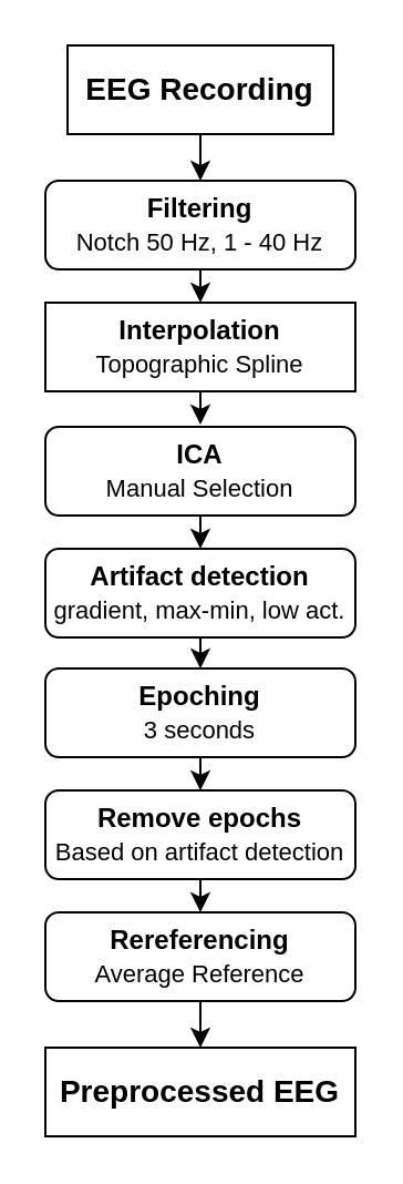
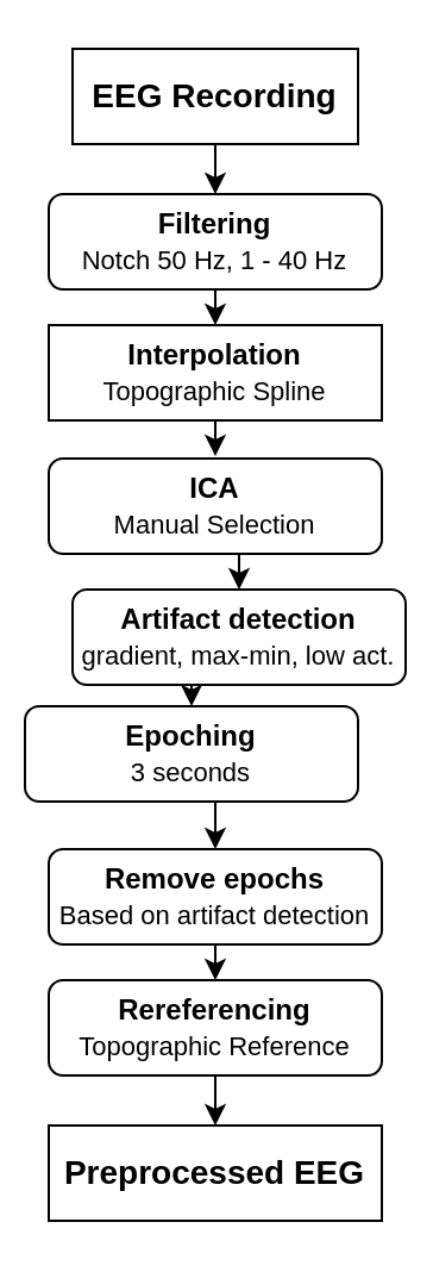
  <mxCell id="0" />
  <mxCell id="1" parent="0" />
  <mxCell id="2" style="edgeStyle=orthogonalEdgeStyle;rounded=0;orthogonalLoop=1;jettySize=auto;html=1;exitX=0.5;exitY=1;exitDx=0;exitDy=0;entryX=0.5;entryY=0;entryDx=0;entryDy=0;" parent="1" source="3" target="5" edge="1"><mxGeometry relative="1" as="geometry" /></mxCell>
  <mxCell id="3" value="&lt;font style=&quot;font-size: 14px;&quot;&gt;&lt;b&gt;EEG Recording&lt;/b&gt;&lt;/font&gt;" style="rounded=0;whiteSpace=wrap;html=1;shadow=0;" parent="1" vertex="1"><mxGeometry x="30" y="20" width="120" height="40" as="geometry" /></mxCell>
  <mxCell id="4" style="edgeStyle=orthogonalEdgeStyle;rounded=0;orthogonalLoop=1;jettySize=auto;html=1;exitX=0.5;exitY=1;exitDx=0;exitDy=0;entryX=0.5;entryY=0;entryDx=0;entryDy=0;" parent="1" source="5" target="7" edge="1"><mxGeometry relative="1" as="geometry" /></mxCell>
  <mxCell id="5" value="&lt;b&gt;Filtering&lt;/b&gt;&lt;font style=&quot;font-size: 6px;&quot;&gt;&lt;br&gt;&lt;/font&gt;&lt;font style=&quot;font-size: 11px;&quot;&gt;Notch 50 Hz, 1 - 40 Hz&lt;/font&gt;" style="rounded=1;whiteSpace=wrap;html=1;" parent="1" vertex="1"><mxGeometry x="20" y="81" width="140" height="40" as="geometry" /></mxCell>
  <mxCell id="6" style="edgeStyle=orthogonalEdgeStyle;rounded=0;orthogonalLoop=1;jettySize=auto;html=1;exitX=0.5;exitY=1;exitDx=0;exitDy=0;" edge="1" parent="1" source="7"><mxGeometry relative="1" as="geometry"><mxPoint x="90" y="191" as="targetPoint" /></mxGeometry></mxCell>
  <mxCell id="7" value="&lt;b&gt;Interpolation&lt;/b&gt;&lt;font style=&quot;font-size: 6px;&quot;&gt;&lt;br&gt;&lt;/font&gt;&lt;font style=&quot;font-size: 11px;&quot;&gt;Topographic Spline&lt;/font&gt;" style="whiteSpace=wrap;html=1;rounded=0;" parent="1" vertex="1"><mxGeometry x="20" y="136" width="140" height="40" as="geometry" /></mxCell>
  <mxCell id="8" style="edgeStyle=orthogonalEdgeStyle;rounded=0;orthogonalLoop=1;jettySize=auto;html=1;exitX=0.5;exitY=1;exitDx=0;exitDy=0;entryX=0.5;entryY=0;entryDx=0;entryDy=0;" parent="1" source="9" target="11" edge="1"><mxGeometry relative="1" as="geometry" /></mxCell>
  <mxCell id="9" value="&lt;b&gt;ICA&lt;/b&gt;&lt;font style=&quot;font-size: 6px;&quot;&gt;&lt;br&gt;&lt;/font&gt;&lt;font style=&quot;font-size: 11px;&quot;&gt;Manual Selection&lt;/font&gt;" style="rounded=1;whiteSpace=wrap;html=1;" parent="1" vertex="1"><mxGeometry x="20" y="192" width="140" height="40" as="geometry" /></mxCell>
  <mxCell id="10" style="edgeStyle=orthogonalEdgeStyle;rounded=0;orthogonalLoop=1;jettySize=auto;html=1;exitX=0.5;exitY=1;exitDx=0;exitDy=0;entryX=0.5;entryY=0;entryDx=0;entryDy=0;" parent="1" source="11" target="13" edge="1"><mxGeometry relative="1" as="geometry" /></mxCell>
- <mxCell id="11" value="&lt;b&gt;Artifact detection&lt;/b&gt;&lt;font style=&quot;font-size: 6px;&quot;&gt;&lt;br&gt;&lt;/font&gt;&lt;font style=&quot;font-size: 11px;&quot;&gt;gradient, max-min, low act.&lt;/font&gt;" style="rounded=1;whiteSpace=wrap;html=1;" parent="1" vertex="1"><mxGeometry x="20" y="247" width="140" height="40" as="geometry" /></mxCell>
+ <mxCell id="11" value="&lt;b&gt;Artifact detection&lt;/b&gt;&lt;font style=&quot;font-size: 6px;&quot;&gt;&lt;br&gt;&lt;/font&gt;&lt;font style=&quot;font-size: 11px;&quot;&gt;gradient, max-min, low act.&lt;/font&gt;" style="rounded=1;whiteSpace=wrap;html=1;" parent="1" vertex="1"><mxGeometry x="30" y="247" width="140" height="40" as="geometry" /></mxCell>
  <mxCell id="12" style="edgeStyle=orthogonalEdgeStyle;rounded=0;orthogonalLoop=1;jettySize=auto;html=1;exitX=0.5;exitY=1;exitDx=0;exitDy=0;entryX=0.5;entryY=0;entryDx=0;entryDy=0;" parent="1" source="13" target="15" edge="1"><mxGeometry relative="1" as="geometry" /></mxCell>
- <mxCell id="13" value="&lt;b&gt;Epoching&lt;/b&gt;&lt;font style=&quot;font-size: 6px;&quot;&gt;&lt;br&gt;&lt;/font&gt;&lt;font style=&quot;font-size: 11px;&quot;&gt;3 seconds&lt;/font&gt;" style="rounded=1;whiteSpace=wrap;html=1;" parent="1" vertex="1"><mxGeometry x="20" y="301" width="140" height="40" as="geometry" /></mxCell>
+ <mxCell id="13" value="&lt;b&gt;Epoching&lt;/b&gt;&lt;font style=&quot;font-size: 6px;&quot;&gt;&lt;br&gt;&lt;/font&gt;&lt;font style=&quot;font-size: 11px;&quot;&gt;3 seconds&lt;/font&gt;" style="rounded=1;whiteSpace=wrap;html=1;" parent="1" vertex="1"><mxGeometry x="10" y="296" width="140" height="40" as="geometry" /></mxCell>
  <mxCell id="14" style="edgeStyle=orthogonalEdgeStyle;rounded=0;orthogonalLoop=1;jettySize=auto;html=1;exitX=0.5;exitY=1;exitDx=0;exitDy=0;entryX=0.5;entryY=0;entryDx=0;entryDy=0;" parent="1" source="15" target="17" edge="1"><mxGeometry relative="1" as="geometry" /></mxCell>
  <mxCell id="15" value="&lt;b&gt;Remove epochs&lt;/b&gt;&lt;font style=&quot;font-size: 6px;&quot;&gt;&lt;br&gt;&lt;/font&gt;&lt;font style=&quot;font-size: 11px;&quot;&gt;Based on artifact detection&lt;/font&gt;" style="rounded=1;whiteSpace=wrap;html=1;" parent="1" vertex="1"><mxGeometry x="20" y="356" width="140" height="40" as="geometry" /></mxCell>
  <mxCell id="16" style="edgeStyle=orthogonalEdgeStyle;rounded=0;orthogonalLoop=1;jettySize=auto;html=1;exitX=0.5;exitY=1;exitDx=0;exitDy=0;entryX=0.5;entryY=0;entryDx=0;entryDy=0;" edge="1" parent="1" source="17" target="18"><mxGeometry relative="1" as="geometry" /></mxCell>
- <mxCell id="17" value="&lt;b&gt;Rereferencing&lt;/b&gt;&lt;font style=&quot;font-size: 6px;&quot;&gt;&lt;br&gt;&lt;/font&gt;&lt;font style=&quot;font-size: 11px;&quot;&gt;Average Reference&lt;/font&gt;" style="rounded=1;whiteSpace=wrap;html=1;" parent="1" vertex="1"><mxGeometry x="20" y="411" width="140" height="40" as="geometry" /></mxCell>
+ <mxCell id="17" value="&lt;b&gt;Rereferencing&lt;/b&gt;&lt;font style=&quot;font-size: 6px;&quot;&gt;&lt;br&gt;&lt;/font&gt;&lt;font style=&quot;font-size: 11px;&quot;&gt;Topographic Reference&lt;/font&gt;" style="rounded=1;whiteSpace=wrap;html=1;" parent="1" vertex="1"><mxGeometry x="20" y="411" width="140" height="40" as="geometry" /></mxCell>
  <mxCell id="18" value="&lt;font style=&quot;font-size: 14px;&quot;&gt;&lt;b&gt;Preprocessed EEG&lt;/b&gt;&lt;/font&gt;" style="rounded=0;whiteSpace=wrap;html=1;" parent="1" vertex="1"><mxGeometry x="20" y="472" width="140" height="40" as="geometry" /></mxCell>
